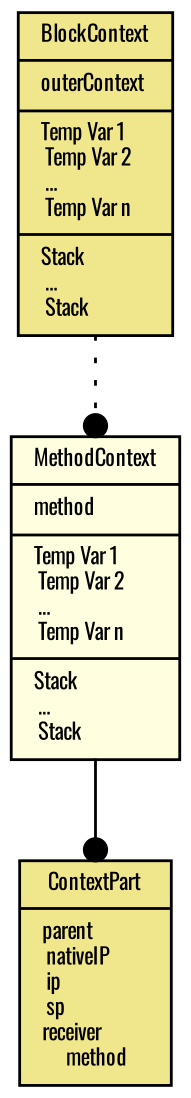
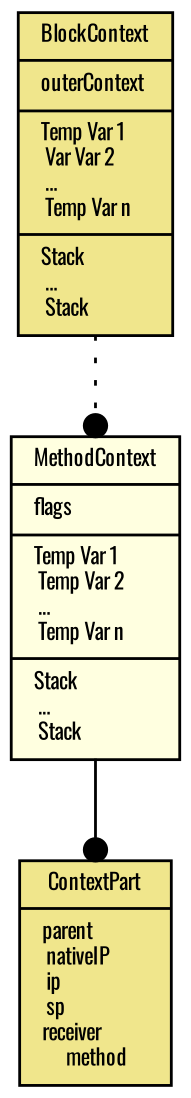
  digraph {
    fontname=Oswald
    fontsize=8
    node [fillcolor=khaki fontname=Oswald fontsize=8 shape=record style=filled]
    edge [arrowhead=dot fontname=Oswald fontsize=8]
    n1 [label="{ContextPart | parent \l nativeIP \l ip \l sp \lreceiver \l method }"]
-   n2 [fillcolor=lightyellow label="{MethodContext | method \l| Temp Var 1 \l Temp Var 2 \l ... \l Temp Var n \l| Stack \l ... \l Stack \l }"]
-   n3 [label="{BlockContext | outerContext \l| Temp Var 1 \l Temp Var 2 \l ... \l Temp Var n \l| Stack \l ... \l Stack \l }"]
+   n2 [fillcolor=lightyellow label="{MethodContext | flags \l| Temp Var 1 \l Temp Var 2 \l ... \l Temp Var n \l| Stack \l ... \l Stack \l }"]
+   n3 [label="{BlockContext | outerContext \l| Temp Var 1 \l Var Var 2 \l ... \l Temp Var n \l| Stack \l ... \l Stack \l }"]
    n2 -> n1 [style=solid]
    n3 -> n2 [style=dotted]
  }
